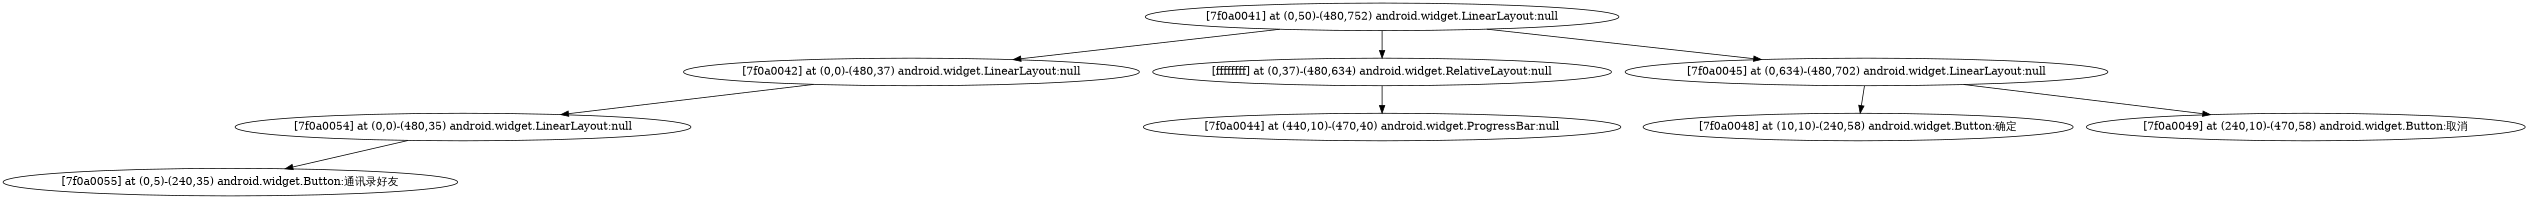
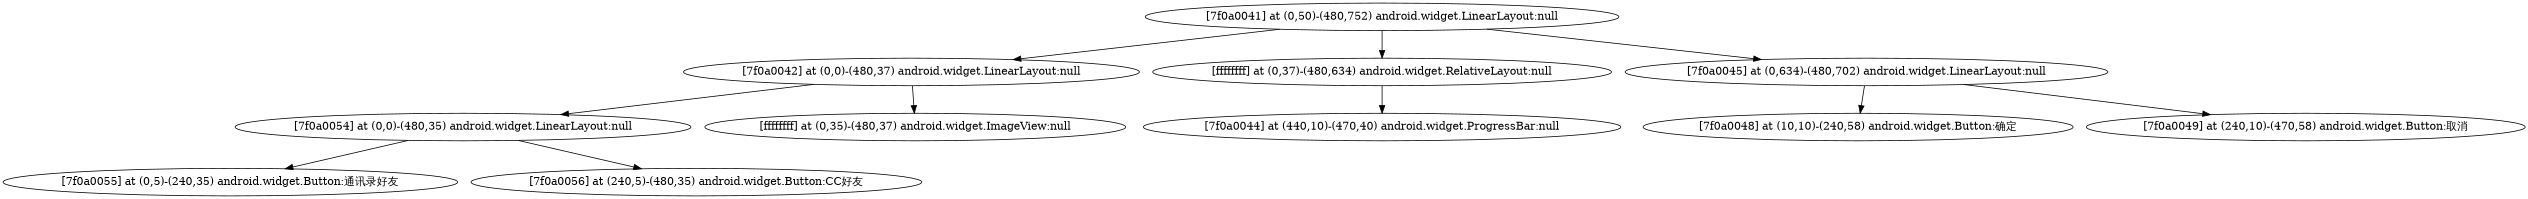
  strict digraph {
    n1 [label="[7f0a0041] at (0,50)-(480,752) android.widget.LinearLayout:null"]
    n2 [label="[7f0a0042] at (0,0)-(480,37) android.widget.LinearLayout:null"]
    n3 [label="[ffffffff] at (0,37)-(480,634) android.widget.RelativeLayout:null"]
    n4 [label="[7f0a0045] at (0,634)-(480,702) android.widget.LinearLayout:null"]
    n5 [label="[7f0a0054] at (0,0)-(480,35) android.widget.LinearLayout:null"]
+   n6 [label="[ffffffff] at (0,35)-(480,37) android.widget.ImageView:null"]
    n7 [label="[7f0a0044] at (440,10)-(470,40) android.widget.ProgressBar:null"]
    n8 [label="[7f0a0048] at (10,10)-(240,58) android.widget.Button:确定"]
    n9 [label="[7f0a0049] at (240,10)-(470,58) android.widget.Button:取消"]
    n10 [label="[7f0a0055] at (0,5)-(240,35) android.widget.Button:通讯录好友"]
+   n11 [label="[7f0a0056] at (240,5)-(480,35) android.widget.Button:CC好友"]
    n1 -> n2
    n1 -> n3
    n1 -> n4
    n2 -> n5
+   n2 -> n6
    n3 -> n7
    n4 -> n8
    n4 -> n9
    n5 -> n10
+   n5 -> n11
  }
